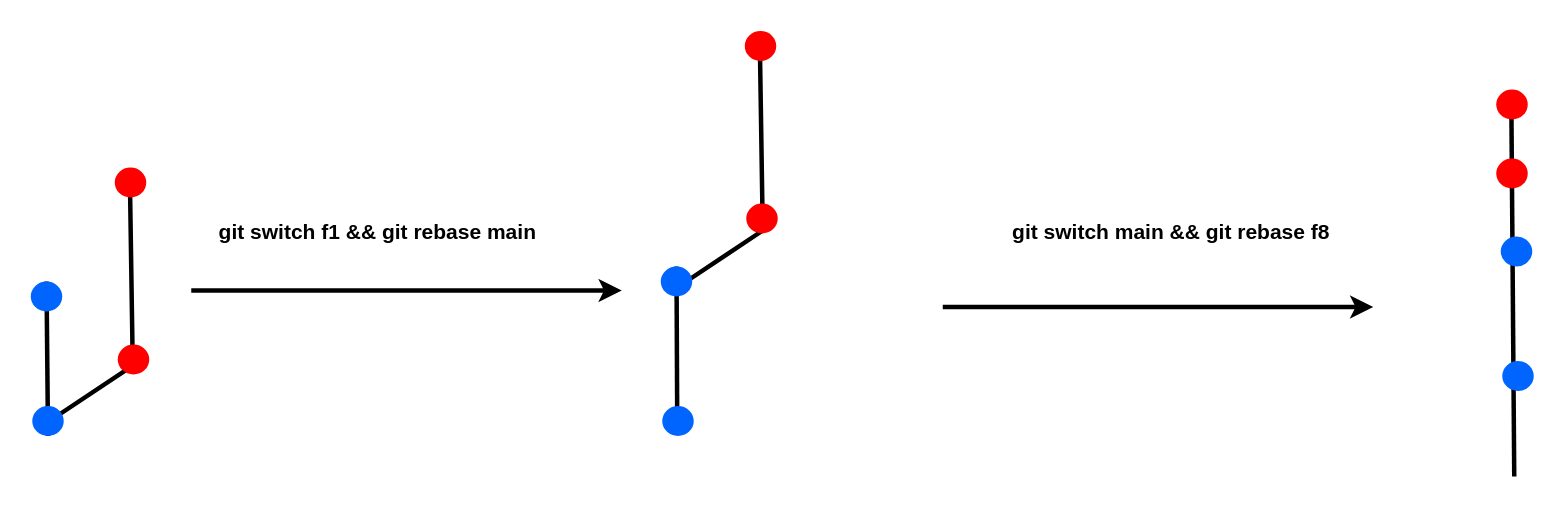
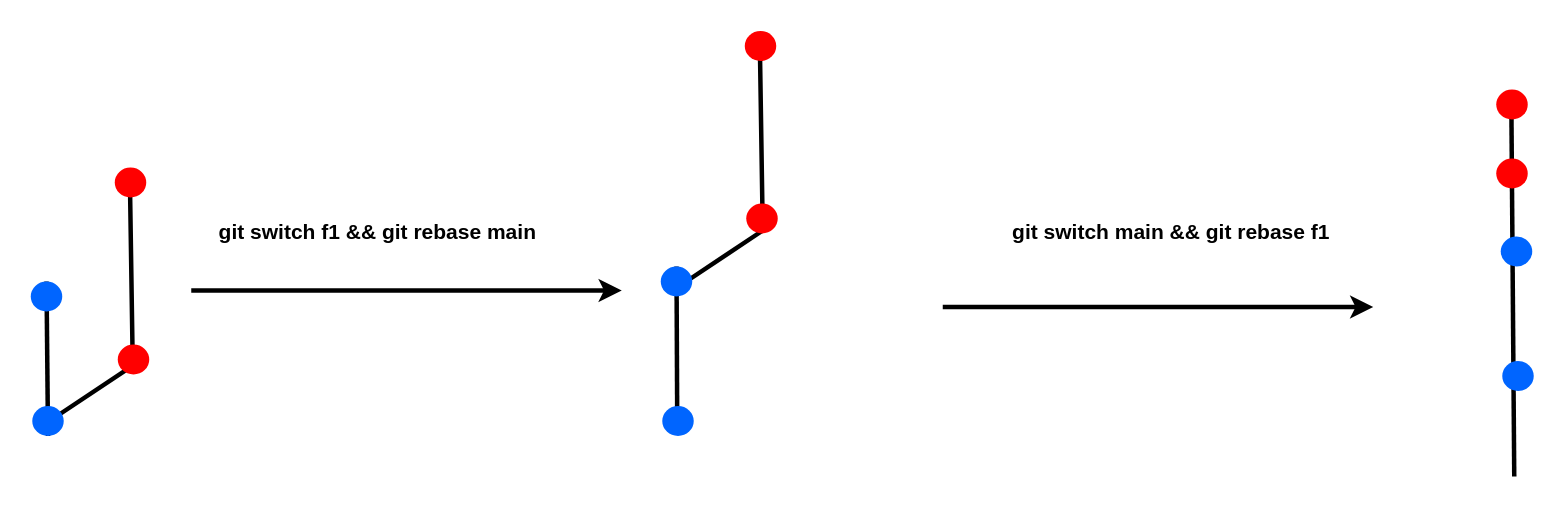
  <mxCell id="0" />
  <mxCell id="1" parent="0" />
  <mxCell id="2" value="" style="endArrow=none;html=1;rounded=0;strokeWidth=3;entryX=0.5;entryY=0;entryDx=0;entryDy=0;exitX=0.5;exitY=1;exitDx=0;exitDy=0;" edge="1" parent="1" source="4" target="7"><mxGeometry width="50" height="50" relative="1" as="geometry"><mxPoint x="29" y="347" as="sourcePoint" /><mxPoint x="27" y="90" as="targetPoint" /></mxGeometry></mxCell>
  <mxCell id="3" value="" style="endArrow=none;html=1;rounded=0;strokeWidth=3;" edge="1" parent="1"><mxGeometry width="50" height="50" relative="1" as="geometry"><mxPoint x="28" y="283" as="sourcePoint" /><mxPoint x="86" y="113" as="targetPoint" /><Array as="points"><mxPoint x="88" y="243" /></Array></mxGeometry></mxCell>
  <mxCell id="4" value="" style="shape=ellipse;fillColor=#0065FF;strokeColor=none;html=1;sketch=0;" vertex="1" parent="1"><mxGeometry x="21" y="270" width="21" height="20" as="geometry" /></mxCell>
  <mxCell id="5" value="" style="shape=ellipse;fillColor=#FF0000;strokeColor=none;html=1;sketch=0;" vertex="1" parent="1"><mxGeometry x="78" y="229" width="21" height="20" as="geometry" /></mxCell>
  <mxCell id="6" value="" style="shape=ellipse;fillColor=#FF0000;strokeColor=none;html=1;sketch=0;" vertex="1" parent="1"><mxGeometry x="76" y="111" width="21" height="20" as="geometry" /></mxCell>
  <mxCell id="7" value="" style="shape=ellipse;fillColor=#0065FF;strokeColor=none;html=1;sketch=0;" vertex="1" parent="1"><mxGeometry x="20" y="187" width="21" height="20" as="geometry" /></mxCell>
  <mxCell id="8" value="" style="endArrow=none;html=1;rounded=0;strokeWidth=3;entryX=0.5;entryY=0;entryDx=0;entryDy=0;" edge="1" parent="1" target="13"><mxGeometry width="50" height="50" relative="1" as="geometry"><mxPoint x="451" y="285" as="sourcePoint" /><mxPoint x="447" y="80" as="targetPoint" /></mxGeometry></mxCell>
  <mxCell id="9" value="" style="endArrow=none;html=1;rounded=0;strokeWidth=3;" edge="1" parent="1"><mxGeometry width="50" height="50" relative="1" as="geometry"><mxPoint x="448" y="193" as="sourcePoint" /><mxPoint x="506" y="25" as="targetPoint" /><Array as="points"><mxPoint x="508" y="153" /></Array></mxGeometry></mxCell>
  <mxCell id="10" value="" style="shape=ellipse;fillColor=#0065FF;strokeColor=none;html=1;sketch=0;" vertex="1" parent="1"><mxGeometry x="441" y="270" width="21" height="20" as="geometry" /></mxCell>
  <mxCell id="11" value="" style="shape=ellipse;fillColor=#FF0000;strokeColor=none;html=1;sketch=0;" vertex="1" parent="1"><mxGeometry x="497" y="135" width="21" height="20" as="geometry" /></mxCell>
  <mxCell id="12" value="" style="shape=ellipse;fillColor=#FF0000;strokeColor=none;html=1;sketch=0;" vertex="1" parent="1"><mxGeometry x="496" y="20" width="21" height="20" as="geometry" /></mxCell>
  <mxCell id="13" value="" style="shape=ellipse;fillColor=#0065FF;strokeColor=none;html=1;sketch=0;" vertex="1" parent="1"><mxGeometry x="440" y="177" width="21" height="20" as="geometry" /></mxCell>
  <mxCell id="14" value="" style="endArrow=classic;html=1;rounded=0;strokeWidth=3;" edge="1" parent="1"><mxGeometry width="50" height="50" relative="1" as="geometry"><mxPoint x="127" y="193" as="sourcePoint" /><mxPoint x="414" y="193" as="targetPoint" /></mxGeometry></mxCell>
  <mxCell id="15" value="&lt;font style=&quot;font-size: 14px;&quot;&gt;&lt;b&gt;git switch f1 &amp;amp;&amp;amp; git rebase main&lt;/b&gt;&lt;/font&gt;" style="text;html=1;align=center;verticalAlign=middle;resizable=0;points=[];autosize=1;strokeColor=none;fillColor=none;" vertex="1" parent="1"><mxGeometry x="136" y="139" width="230" height="30" as="geometry" /></mxCell>
  <mxCell id="16" value="" style="endArrow=classic;html=1;rounded=0;strokeWidth=3;" edge="1" parent="1"><mxGeometry width="50" height="50" relative="1" as="geometry"><mxPoint x="628" y="204" as="sourcePoint" /><mxPoint x="915" y="204" as="targetPoint" /></mxGeometry></mxCell>
  <mxCell id="17" value="" style="endArrow=none;html=1;rounded=0;strokeWidth=3;" edge="1" parent="1"><mxGeometry width="50" height="50" relative="1" as="geometry"><mxPoint x="1009" y="317" as="sourcePoint" /><mxPoint x="1007" y="60" as="targetPoint" /></mxGeometry></mxCell>
  <mxCell id="18" value="" style="shape=ellipse;fillColor=#0065FF;strokeColor=none;html=1;sketch=0;" vertex="1" parent="1"><mxGeometry x="1001" y="240" width="21" height="20" as="geometry" /></mxCell>
  <mxCell id="19" value="" style="shape=ellipse;fillColor=#FF0000;strokeColor=none;html=1;sketch=0;" vertex="1" parent="1"><mxGeometry x="997" y="105" width="21" height="20" as="geometry" /></mxCell>
  <mxCell id="20" value="" style="shape=ellipse;fillColor=#FF0000;strokeColor=none;html=1;sketch=0;" vertex="1" parent="1"><mxGeometry x="997" y="59" width="21" height="20" as="geometry" /></mxCell>
  <mxCell id="21" value="" style="shape=ellipse;fillColor=#0065FF;strokeColor=none;html=1;sketch=0;" vertex="1" parent="1"><mxGeometry x="1000" y="157" width="21" height="20" as="geometry" /></mxCell>
- <mxCell id="22" value="&lt;font style=&quot;font-size: 14px;&quot;&gt;&lt;b&gt;git switch main &amp;amp;&amp;amp; git rebase f8&lt;/b&gt;&lt;/font&gt;" style="text;html=1;align=center;verticalAlign=middle;resizable=0;points=[];autosize=1;strokeColor=none;fillColor=none;" vertex="1" parent="1"><mxGeometry x="664.5" y="139" width="230" height="30" as="geometry" /></mxCell>
+ <mxCell id="22" value="&lt;font style=&quot;font-size: 14px;&quot;&gt;&lt;b&gt;git switch main &amp;amp;&amp;amp; git rebase f1&lt;/b&gt;&lt;/font&gt;" style="text;html=1;align=center;verticalAlign=middle;resizable=0;points=[];autosize=1;strokeColor=none;fillColor=none;" vertex="1" parent="1"><mxGeometry x="664.5" y="139" width="230" height="30" as="geometry" /></mxCell>
